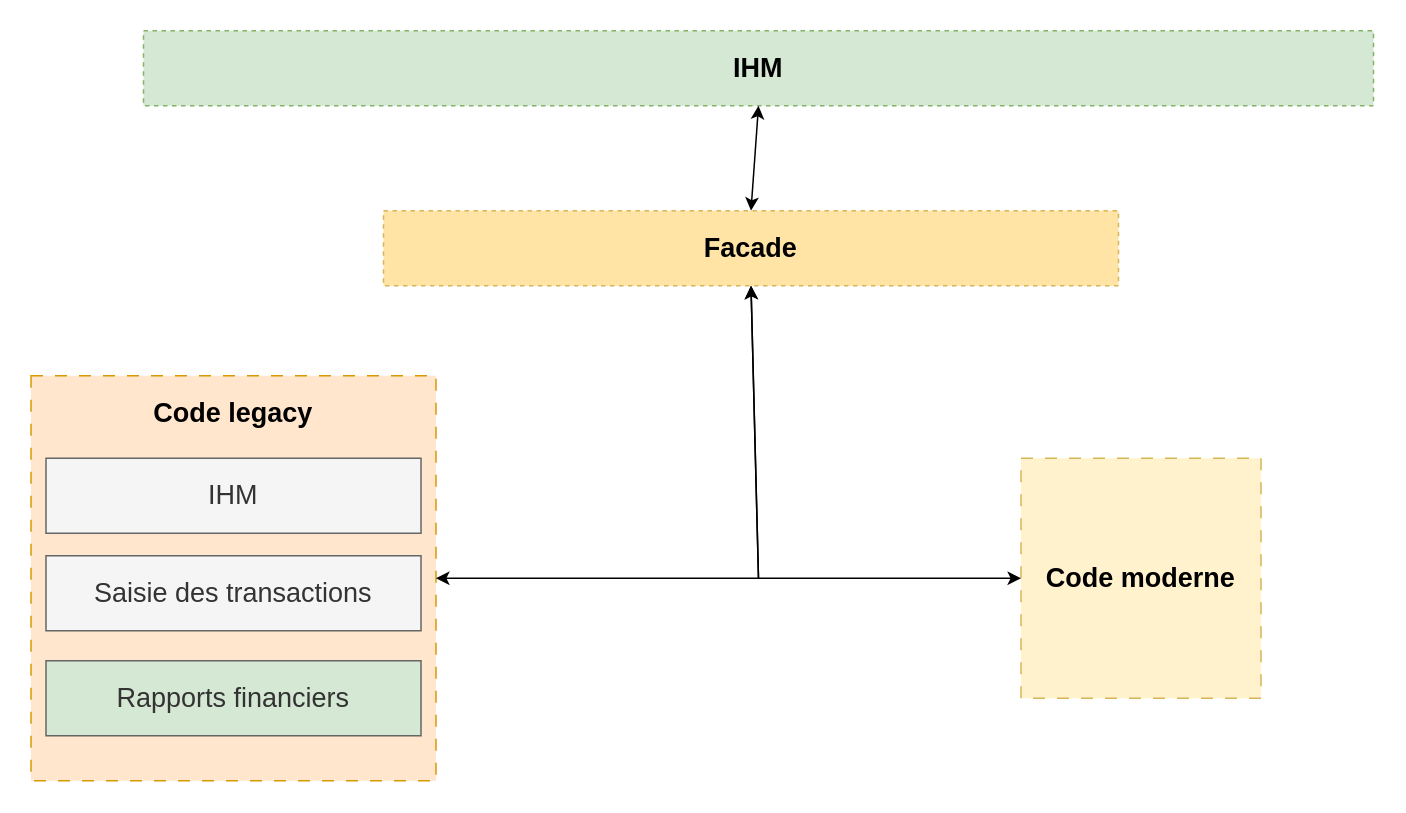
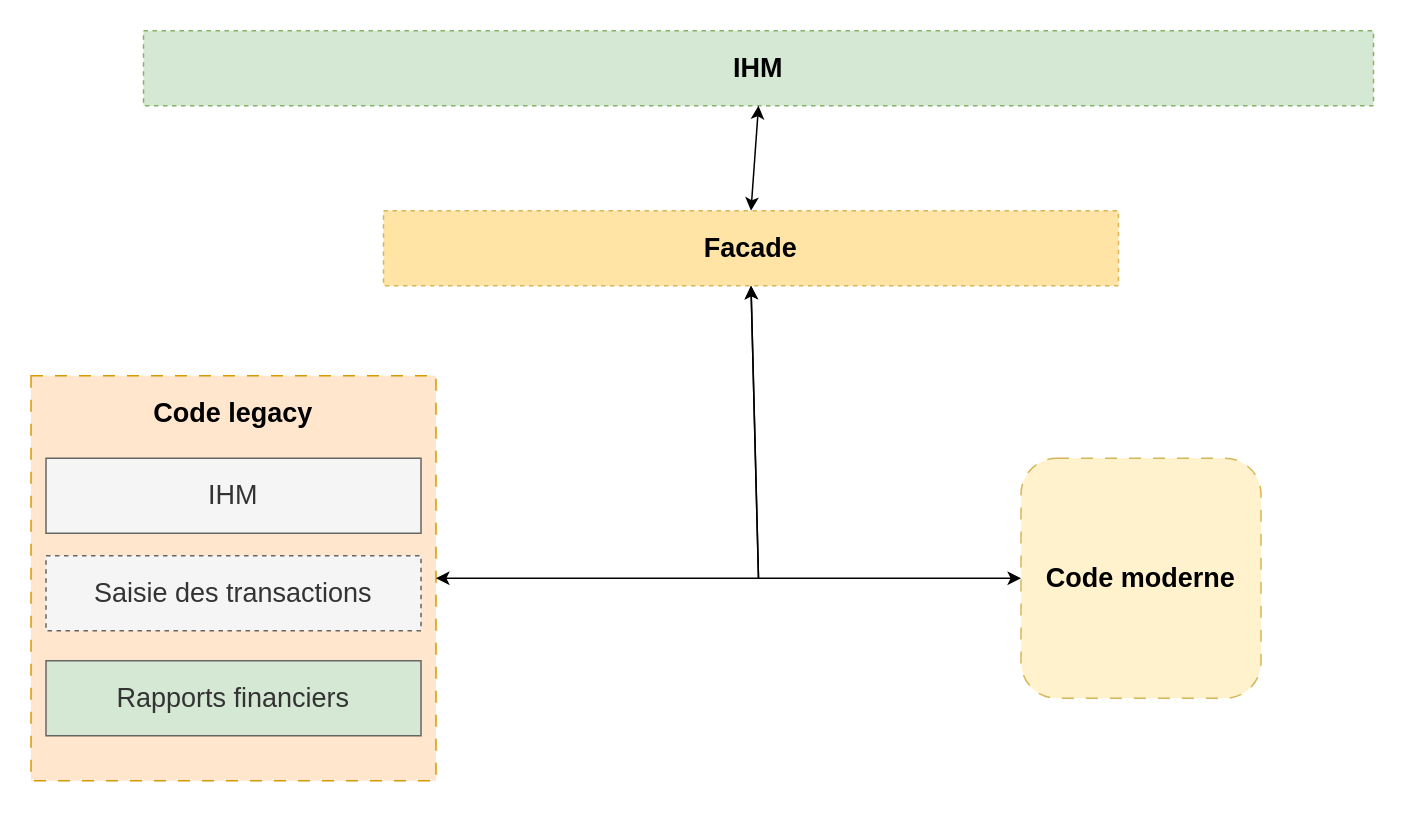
  <mxCell id="0" />
  <mxCell id="1" parent="0" />
  <mxCell id="2" value="" style="whiteSpace=wrap;html=1;aspect=fixed;dashed=1;dashPattern=8 8;fillColor=#ffe6cc;strokeColor=#d79b00;" parent="1" vertex="1"><mxGeometry x="20" y="250" width="270" height="270" as="geometry" /></mxCell>
- <mxCell id="3" value="&lt;font style=&quot;font-size: 18px;&quot;&gt;&lt;b&gt;Code moderne&lt;/b&gt;&lt;/font&gt;" style="whiteSpace=wrap;html=1;aspect=fixed;dashed=1;dashPattern=8 8;fillColor=#fff2cc;strokeColor=#d6b656;" parent="1" vertex="1"><mxGeometry x="680" y="305" width="160" height="160" as="geometry" /></mxCell>
+ <mxCell id="3" value="&lt;font style=&quot;font-size: 18px;&quot;&gt;&lt;b&gt;Code moderne&lt;/b&gt;&lt;/font&gt;" style="whiteSpace=wrap;html=1;aspect=fixed;dashed=1;dashPattern=8 8;fillColor=#fff2cc;strokeColor=#d6b656;rounded=1;" parent="1" vertex="1"><mxGeometry x="680" y="305" width="160" height="160" as="geometry" /></mxCell>
  <mxCell id="4" value="&lt;font style=&quot;font-size: 18px;&quot;&gt;IHM&lt;/font&gt;" style="rounded=0;whiteSpace=wrap;html=1;fillColor=#f5f5f5;fontColor=#333333;strokeColor=#666666;" parent="1" vertex="1"><mxGeometry x="30" y="305" width="250" height="50" as="geometry" /></mxCell>
- <mxCell id="5" value="&lt;font style=&quot;font-size: 18px;&quot;&gt;Saisie des transactions&lt;/font&gt;" style="rounded=0;whiteSpace=wrap;html=1;fillColor=#f5f5f5;fontColor=#333333;strokeColor=#666666;" parent="1" vertex="1"><mxGeometry x="30" y="370" width="250" height="50" as="geometry" /></mxCell>
+ <mxCell id="5" value="&lt;font style=&quot;font-size: 18px;&quot;&gt;Saisie des transactions&lt;/font&gt;" style="rounded=0;whiteSpace=wrap;html=1;fillColor=#f5f5f5;fontColor=#333333;strokeColor=#666666;dashed=1;" parent="1" vertex="1"><mxGeometry x="30" y="370" width="250" height="50" as="geometry" /></mxCell>
  <mxCell id="6" value="&lt;font style=&quot;font-size: 18px;&quot;&gt;Rapports financiers&lt;/font&gt;" style="rounded=0;whiteSpace=wrap;html=1;fillColor=#d5e8d4;fontColor=#333333;strokeColor=#666666;" parent="1" vertex="1"><mxGeometry x="30" y="440" width="250" height="50" as="geometry" /></mxCell>
  <mxCell id="7" value="&lt;font style=&quot;font-size: 18px;&quot;&gt;&lt;b&gt;Code legacy&lt;/b&gt;&lt;/font&gt;" style="text;html=1;strokeColor=none;fillColor=none;align=center;verticalAlign=middle;whiteSpace=wrap;rounded=0;" parent="1" vertex="1"><mxGeometry x="85" y="260" width="140" height="30" as="geometry" /></mxCell>
  <mxCell id="8" value="&lt;font style=&quot;font-size: 18px;&quot;&gt;&lt;b&gt;IHM&lt;/b&gt;&lt;/font&gt;" style="rounded=0;whiteSpace=wrap;html=1;fillColor=#d5e8d4;strokeColor=#82b366;dashed=1;" parent="1" vertex="1"><mxGeometry x="95" y="20" width="820" height="50" as="geometry" /></mxCell>
  <mxCell id="9" value="&lt;font style=&quot;font-size: 18px;&quot;&gt;&lt;b&gt;Facade&lt;/b&gt;&lt;/font&gt;" style="rounded=0;whiteSpace=wrap;html=1;fillColor=#FFE4A6;strokeColor=#d6b656;dashed=1;" vertex="1" parent="1"><mxGeometry x="255" y="140" width="490" height="50" as="geometry" /></mxCell>
  <mxCell id="10" value="" style="endArrow=classic;startArrow=classic;html=1;rounded=0;entryX=0.5;entryY=1;entryDx=0;entryDy=0;exitX=0.5;exitY=0;exitDx=0;exitDy=0;" edge="1" parent="1" source="9" target="8"><mxGeometry width="50" height="50" relative="1" as="geometry"><mxPoint x="480" y="150" as="sourcePoint" /><mxPoint x="530" y="100" as="targetPoint" /></mxGeometry></mxCell>
  <mxCell id="11" value="" style="endArrow=classic;startArrow=classic;html=1;rounded=0;entryX=0.5;entryY=1;entryDx=0;entryDy=0;exitX=1;exitY=0.5;exitDx=0;exitDy=0;" edge="1" parent="1" source="2" target="9"><mxGeometry width="50" height="50" relative="1" as="geometry"><mxPoint x="330" y="420" as="sourcePoint" /><mxPoint x="380" y="370" as="targetPoint" /><Array as="points"><mxPoint x="505" y="385" /></Array></mxGeometry></mxCell>
  <mxCell id="12" value="" style="endArrow=classic;startArrow=classic;html=1;rounded=0;entryX=0.5;entryY=1;entryDx=0;entryDy=0;exitX=0;exitY=0.5;exitDx=0;exitDy=0;" edge="1" parent="1" source="3" target="9"><mxGeometry width="50" height="50" relative="1" as="geometry"><mxPoint x="300" y="395" as="sourcePoint" /><mxPoint x="515" y="210" as="targetPoint" /><Array as="points"><mxPoint x="505" y="385" /></Array></mxGeometry></mxCell>
